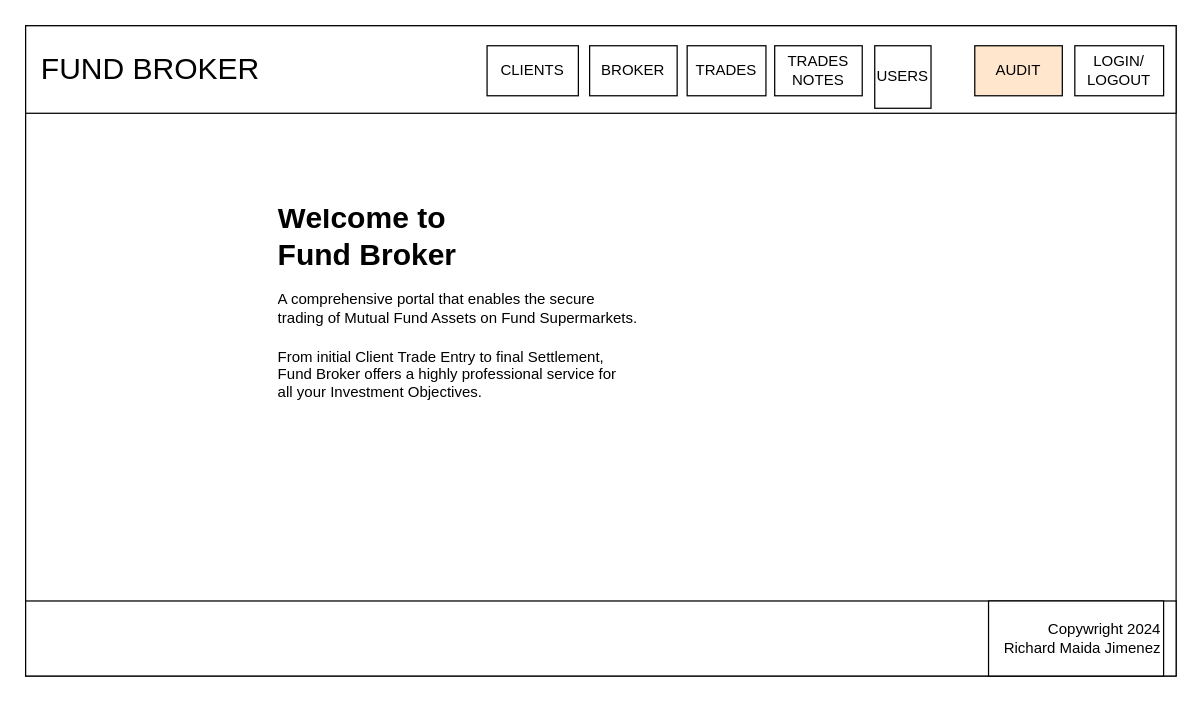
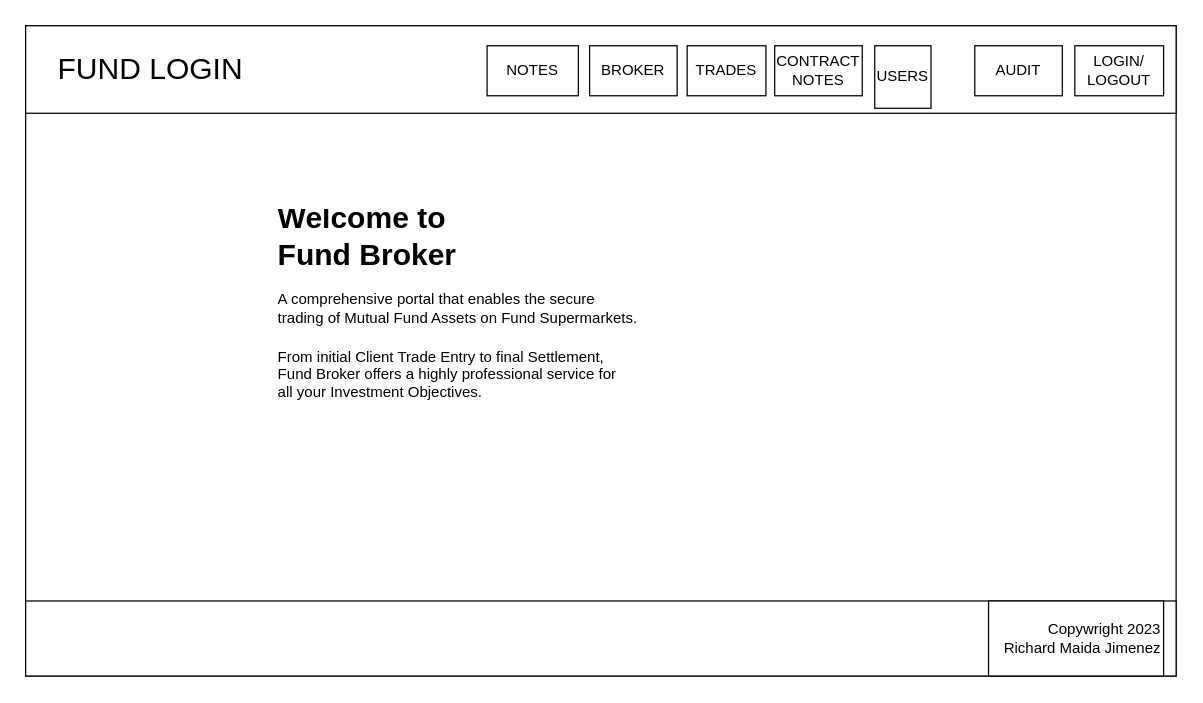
  <mxCell id="0" />
  <mxCell id="1" parent="0" />
  <mxCell id="2" value="" style="rounded=0;whiteSpace=wrap;html=1;" parent="1" vertex="1"><mxGeometry x="20" y="20" width="920" height="520" as="geometry" /></mxCell>
  <mxCell id="3" value="" style="rounded=0;whiteSpace=wrap;html=1;align=left;" parent="1" vertex="1"><mxGeometry x="20" y="20" width="920" height="70" as="geometry" /></mxCell>
  <mxCell id="4" value="" style="rounded=0;whiteSpace=wrap;html=1;align=right;" parent="1" vertex="1"><mxGeometry x="20" y="480" width="920" height="60" as="geometry" /></mxCell>
- <mxCell id="5" value="&lt;span style=&quot;&quot;&gt;Copywright 2024&lt;/span&gt;&lt;div style=&quot;&quot;&gt;&amp;nbsp;Richard Maida Jimenez&lt;/div&gt;" style="rounded=0;whiteSpace=wrap;html=1;align=right;" parent="1" vertex="1"><mxGeometry x="790" y="480" width="140" height="60" as="geometry" /></mxCell>
+ <mxCell id="5" value="&lt;span style=&quot;&quot;&gt;Copywright 2023&lt;/span&gt;&lt;div style=&quot;&quot;&gt;&amp;nbsp;Richard Maida Jimenez&lt;/div&gt;" style="rounded=0;whiteSpace=wrap;html=1;align=right;" parent="1" vertex="1"><mxGeometry x="790" y="480" width="140" height="60" as="geometry" /></mxCell>
  <mxCell id="6" value="&lt;h1 style=&quot;margin-top: 0px; line-height: 60%;&quot;&gt;&lt;span style=&quot;background-color: initial;&quot;&gt;Welcome to&lt;/span&gt;&lt;/h1&gt;&lt;h1 style=&quot;margin-top: 0px; line-height: 60%;&quot;&gt;&lt;span style=&quot;background-color: initial;&quot;&gt;Fund Broker&lt;/span&gt;&lt;/h1&gt;&lt;h1 style=&quot;margin-top: 0px; line-height: 60%;&quot;&gt;&lt;span style=&quot;font-size: 12px; font-weight: 400; line-height: 60%;&quot;&gt;A comprehensive portal that enables the secure trading of Mutual Fund Assets on&amp;nbsp;&lt;/span&gt;&lt;span style=&quot;font-size: 12px; font-weight: 400; background-color: initial;&quot;&gt;Fund Supermarkets.&lt;/span&gt;&lt;/h1&gt;&lt;div&gt;&lt;span style=&quot;font-size: 12px; font-weight: 400; background-color: initial;&quot;&gt;From initial Client Trade Entry to final Settlement, Fund Broker offers a highly professional service for&lt;/span&gt;&lt;/div&gt;&lt;div&gt;&lt;span style=&quot;font-size: 12px; font-weight: 400; background-color: initial;&quot;&gt;all your Investment Objectives.&lt;/span&gt;&lt;/div&gt;" style="text;html=1;whiteSpace=wrap;overflow=hidden;rounded=0;fontFamily=Helvetica;fontSize=12;fontColor=default;align=left;" parent="1" vertex="1"><mxGeometry x="220" y="160" width="290" height="170" as="geometry" /></mxCell>
- <mxCell id="7" value="&lt;font style=&quot;font-size: 24px;&quot;&gt;FUND BROKER&lt;/font&gt;" style="rounded=0;whiteSpace=wrap;html=1;strokeColor=#ffffff;align=center;verticalAlign=middle;fontFamily=Helvetica;fontSize=12;fontColor=default;fillColor=default;" parent="1" vertex="1"><mxGeometry x="30" y="30" width="180" height="50" as="geometry" /></mxCell>
+ <mxCell id="7" value="&lt;font style=&quot;font-size: 24px;&quot;&gt;FUND LOGIN&lt;/font&gt;" style="rounded=0;whiteSpace=wrap;html=1;strokeColor=#ffffff;align=center;verticalAlign=middle;fontFamily=Helvetica;fontSize=12;fontColor=default;fillColor=default;" parent="1" vertex="1"><mxGeometry x="30" y="30" width="180" height="50" as="geometry" /></mxCell>
  <mxCell id="8" value="LOGIN/&lt;div&gt;LOGOUT&lt;/div&gt;" style="rounded=0;whiteSpace=wrap;html=1;" vertex="1" parent="1"><mxGeometry x="859" y="36" width="71" height="40" as="geometry" /></mxCell>
- <mxCell id="9" value="CLIENTS" style="rounded=0;whiteSpace=wrap;html=1;" vertex="1" parent="1"><mxGeometry x="389" y="36" width="73" height="40" as="geometry" /></mxCell>
+ <mxCell id="9" value="NOTES" style="rounded=0;whiteSpace=wrap;html=1;" vertex="1" parent="1"><mxGeometry x="389" y="36" width="73" height="40" as="geometry" /></mxCell>
  <mxCell id="10" value="BROKER" style="rounded=0;whiteSpace=wrap;html=1;" vertex="1" parent="1"><mxGeometry x="471" y="36" width="70" height="40" as="geometry" /></mxCell>
  <mxCell id="11" value="TRADES" style="rounded=0;whiteSpace=wrap;html=1;" vertex="1" parent="1"><mxGeometry x="549" y="36" width="63" height="40" as="geometry" /></mxCell>
- <mxCell id="12" value="TRADES&lt;div&gt;NOTES&lt;/div&gt;" style="rounded=0;whiteSpace=wrap;html=1;" vertex="1" parent="1"><mxGeometry x="619" y="36" width="70" height="40" as="geometry" /></mxCell>
+ <mxCell id="12" value="CONTRACT&lt;div&gt;NOTES&lt;/div&gt;" style="rounded=0;whiteSpace=wrap;html=1;" vertex="1" parent="1"><mxGeometry x="619" y="36" width="70" height="40" as="geometry" /></mxCell>
  <mxCell id="13" value="USERS" style="rounded=0;whiteSpace=wrap;html=1;" vertex="1" parent="1"><mxGeometry x="699" y="36" width="45" height="50" as="geometry" /></mxCell>
- <mxCell id="14" value="AUDIT" style="rounded=0;whiteSpace=wrap;html=1;fillColor=#ffe6cc;" vertex="1" parent="1"><mxGeometry x="779" y="36" width="70" height="40" as="geometry" /></mxCell>
+ <mxCell id="14" value="AUDIT" style="rounded=0;whiteSpace=wrap;html=1;" vertex="1" parent="1"><mxGeometry x="779" y="36" width="70" height="40" as="geometry" /></mxCell>
